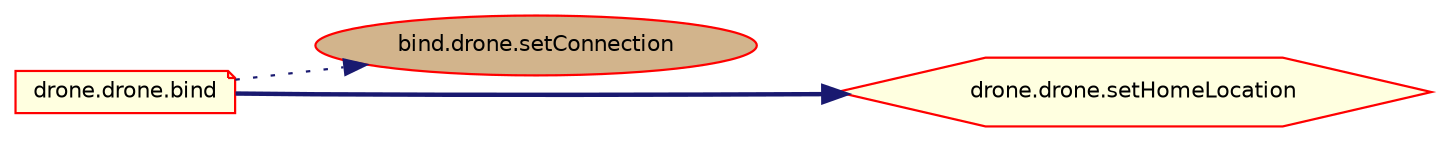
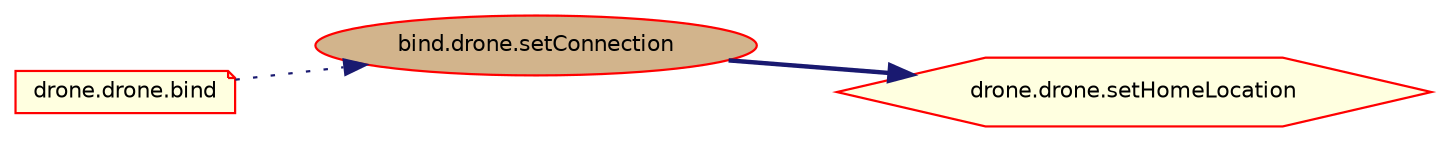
  digraph {
    rankdir=LR
    node [color=red fillcolor=lightyellow fontname=Helvetica fontsize=10 style=filled]
    edge [arrowhead=normal color=midnightblue fontname=Helvetica fontsize=10 labelfontname=Helvetica labelfontsize=10]
    n1 [fontcolor=black height=0.2 label="drone.drone.bind" shape=note width=0.4]
    n2 [fillcolor=tan height=0.2 label="bind.drone.setConnection" shape=ellipse width=0.4]
    n3 [height=0.2 label="drone.drone.setHomeLocation" shape=hexagon width=0.4]
    n1 -> n2 [style=dotted]
-   n1 -> n3 [style=bold]
+   n2 -> n3 [style=bold]
  }
